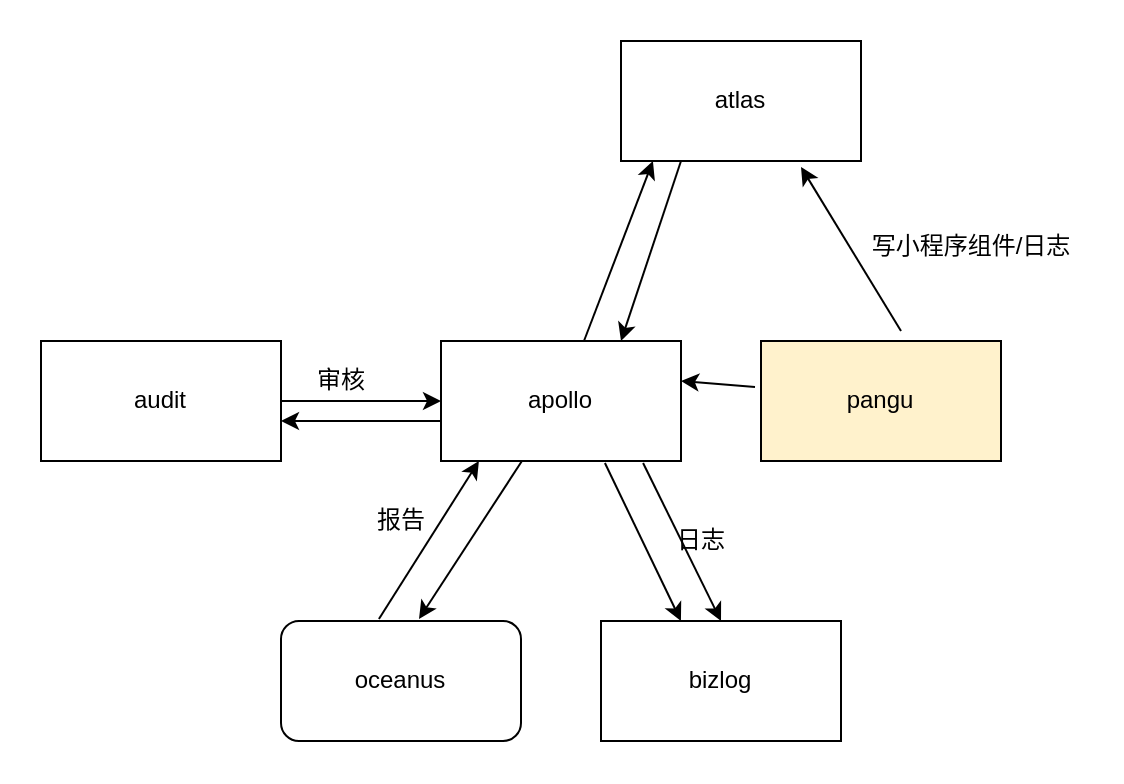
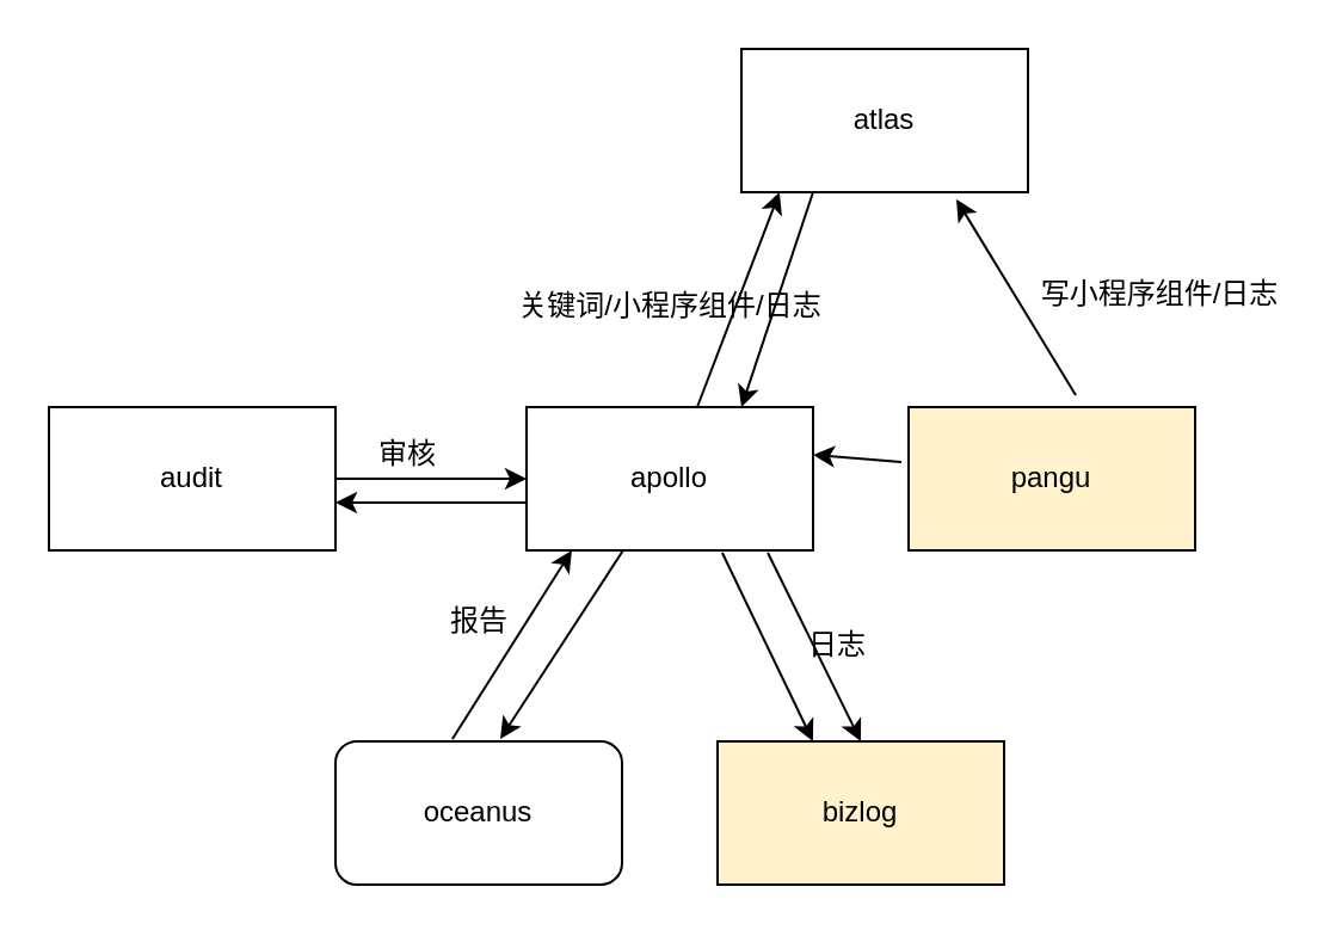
  <mxCell id="0" />
  <mxCell id="1" parent="0" />
  <mxCell id="2" value="" style="rounded=0;orthogonalLoop=1;jettySize=auto;html=1;entryX=0.75;entryY=0;entryDx=0;entryDy=0;exitX=0.25;exitY=1;exitDx=0;exitDy=0;" edge="1" parent="1" source="3" target="9"><mxGeometry relative="1" as="geometry" /></mxCell>
  <mxCell id="3" value="atlas" style="rounded=0;whiteSpace=wrap;html=1;" vertex="1" parent="1"><mxGeometry x="310" y="20" width="120" height="60" as="geometry" /></mxCell>
  <mxCell id="4" value="" style="edgeStyle=orthogonalEdgeStyle;rounded=0;orthogonalLoop=1;jettySize=auto;html=1;" edge="1" parent="1" source="9" target="16"><mxGeometry relative="1" as="geometry"><Array as="points"><mxPoint x="180" y="210" /><mxPoint x="180" y="210" /></Array></mxGeometry></mxCell>
  <mxCell id="5" style="edgeStyle=none;rounded=0;orthogonalLoop=1;jettySize=auto;html=1;entryX=0.133;entryY=1;entryDx=0;entryDy=0;entryPerimeter=0;" edge="1" parent="1" source="9" target="3"><mxGeometry relative="1" as="geometry" /></mxCell>
  <mxCell id="6" style="edgeStyle=none;rounded=0;orthogonalLoop=1;jettySize=auto;html=1;entryX=0.575;entryY=-0.017;entryDx=0;entryDy=0;entryPerimeter=0;" edge="1" parent="1" source="9" target="14"><mxGeometry relative="1" as="geometry" /></mxCell>
  <mxCell id="7" style="edgeStyle=none;rounded=0;orthogonalLoop=1;jettySize=auto;html=1;entryX=0.5;entryY=0;entryDx=0;entryDy=0;exitX=0.842;exitY=1.017;exitDx=0;exitDy=0;exitPerimeter=0;" edge="1" parent="1" source="9" target="17"><mxGeometry relative="1" as="geometry" /></mxCell>
  <mxCell id="8" style="edgeStyle=none;rounded=0;orthogonalLoop=1;jettySize=auto;html=1;entryX=0.333;entryY=0;entryDx=0;entryDy=0;entryPerimeter=0;exitX=0.683;exitY=1.017;exitDx=0;exitDy=0;exitPerimeter=0;" edge="1" parent="1" source="9" target="17"><mxGeometry relative="1" as="geometry"><mxPoint x="340" y="300" as="targetPoint" /></mxGeometry></mxCell>
  <mxCell id="9" value="apollo" style="rounded=0;whiteSpace=wrap;html=1;" vertex="1" parent="1"><mxGeometry x="220" y="170" width="120" height="60" as="geometry" /></mxCell>
  <mxCell id="10" style="edgeStyle=none;rounded=0;orthogonalLoop=1;jettySize=auto;html=1;" edge="1" parent="1"><mxGeometry relative="1" as="geometry"><mxPoint x="450" y="165" as="sourcePoint" /><mxPoint x="400" y="83" as="targetPoint" /></mxGeometry></mxCell>
  <mxCell id="11" style="edgeStyle=none;rounded=0;orthogonalLoop=1;jettySize=auto;html=1;exitX=-0.025;exitY=0.383;exitDx=0;exitDy=0;exitPerimeter=0;" edge="1" parent="1" source="12"><mxGeometry relative="1" as="geometry"><mxPoint x="340" y="190" as="targetPoint" /></mxGeometry></mxCell>
  <mxCell id="12" value="pangu" style="rounded=0;whiteSpace=wrap;html=1;fillColor=#fff2cc;" vertex="1" parent="1"><mxGeometry x="380" y="170" width="120" height="60" as="geometry" /></mxCell>
  <mxCell id="13" style="edgeStyle=none;rounded=0;orthogonalLoop=1;jettySize=auto;html=1;entryX=0.158;entryY=1;entryDx=0;entryDy=0;entryPerimeter=0;exitX=0.408;exitY=-0.017;exitDx=0;exitDy=0;exitPerimeter=0;" edge="1" parent="1" source="14" target="9"><mxGeometry relative="1" as="geometry" /></mxCell>
  <mxCell id="14" value="oceanus" style="whiteSpace=wrap;html=1;rounded=1;" vertex="1" parent="1"><mxGeometry x="140" y="310" width="120" height="60" as="geometry" /></mxCell>
  <mxCell id="15" style="edgeStyle=none;rounded=0;orthogonalLoop=1;jettySize=auto;html=1;entryX=0;entryY=0.5;entryDx=0;entryDy=0;" edge="1" parent="1" source="16" target="9"><mxGeometry relative="1" as="geometry" /></mxCell>
  <mxCell id="16" value="audit" style="rounded=0;whiteSpace=wrap;html=1;" vertex="1" parent="1"><mxGeometry x="20" y="170" width="120" height="60" as="geometry" /></mxCell>
- <mxCell id="17" value="bizlog" style="rounded=0;whiteSpace=wrap;html=1;" vertex="1" parent="1"><mxGeometry x="300" y="310" width="120" height="60" as="geometry" /></mxCell>
+ <mxCell id="17" value="bizlog" style="rounded=0;whiteSpace=wrap;html=1;fillColor=#fff2cc;" vertex="1" parent="1"><mxGeometry x="300" y="310" width="120" height="60" as="geometry" /></mxCell>
+ <mxCell id="18" value="&lt;br&gt;关键词/小程序组件/日志" style="text;html=1;align=center;verticalAlign=middle;resizable=0;points=[];autosize=1;strokeColor=none;" vertex="1" parent="1"><mxGeometry x="210" y="105" width="140" height="30" as="geometry" /></mxCell>
  <mxCell id="19" value="&lt;br&gt;写小程序组件/日志" style="text;html=1;align=center;verticalAlign=middle;resizable=0;points=[];autosize=1;strokeColor=none;" vertex="1" parent="1"><mxGeometry x="430" y="100" width="110" height="30" as="geometry" /></mxCell>
  <mxCell id="20" value="审核" style="text;html=1;align=center;verticalAlign=middle;resizable=0;points=[];autosize=1;strokeColor=none;" vertex="1" parent="1"><mxGeometry x="150" y="180" width="40" height="20" as="geometry" /></mxCell>
  <mxCell id="21" value="报告" style="text;html=1;align=center;verticalAlign=middle;resizable=0;points=[];autosize=1;strokeColor=none;" vertex="1" parent="1"><mxGeometry x="180" y="250" width="40" height="20" as="geometry" /></mxCell>
  <mxCell id="22" value="日志" style="text;html=1;align=center;verticalAlign=middle;resizable=0;points=[];autosize=1;strokeColor=none;" vertex="1" parent="1"><mxGeometry x="330" y="260" width="40" height="20" as="geometry" /></mxCell>
